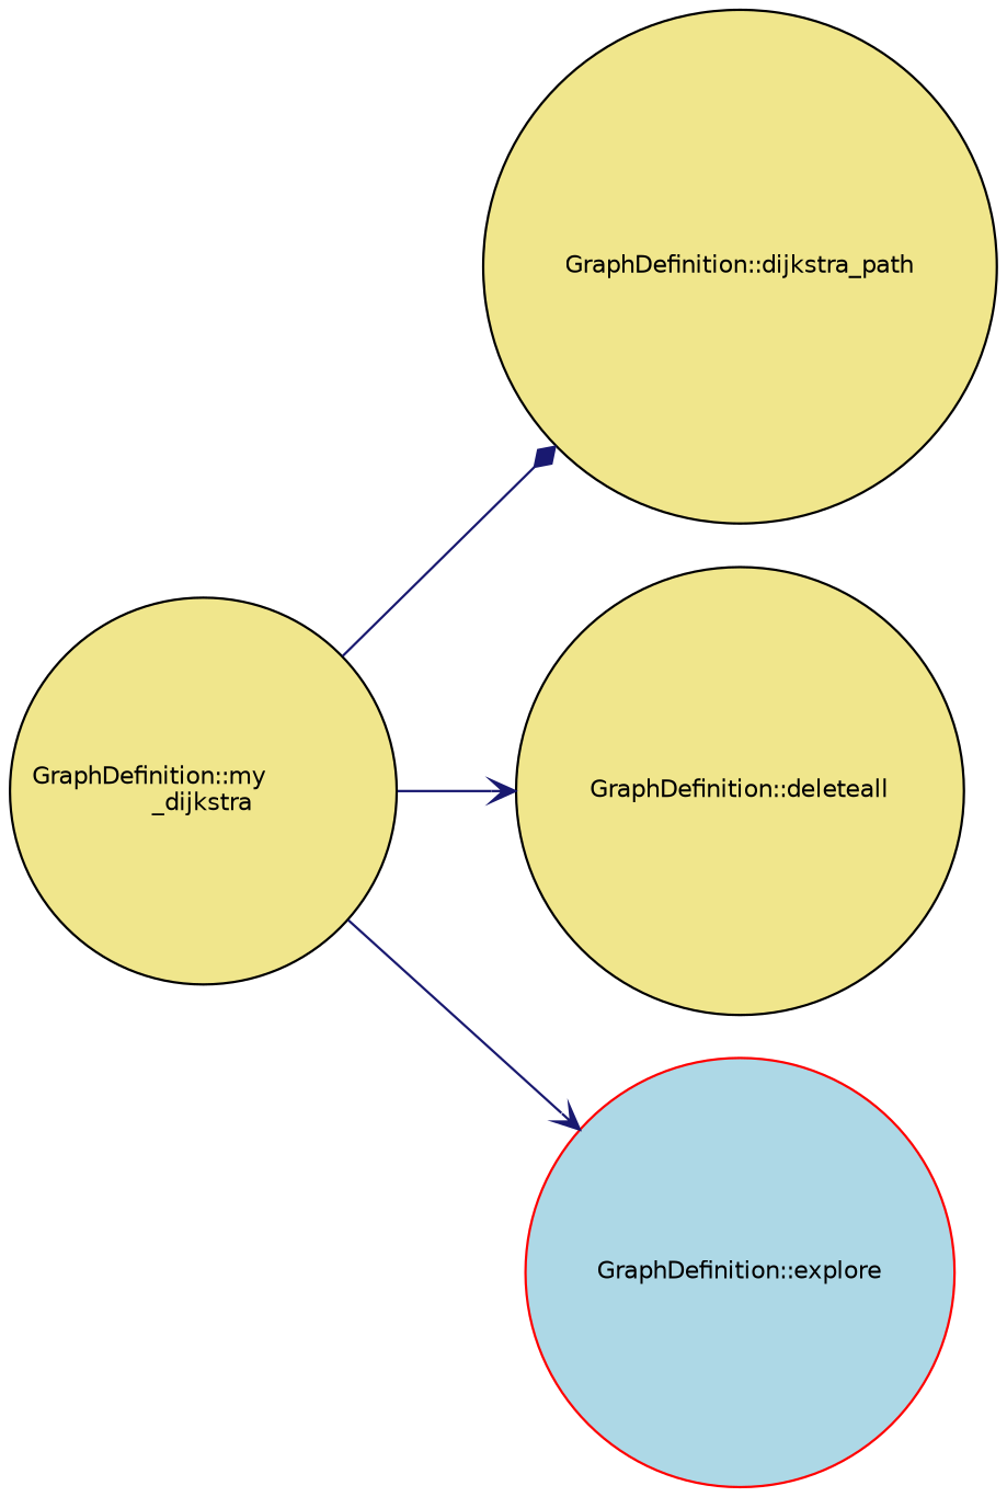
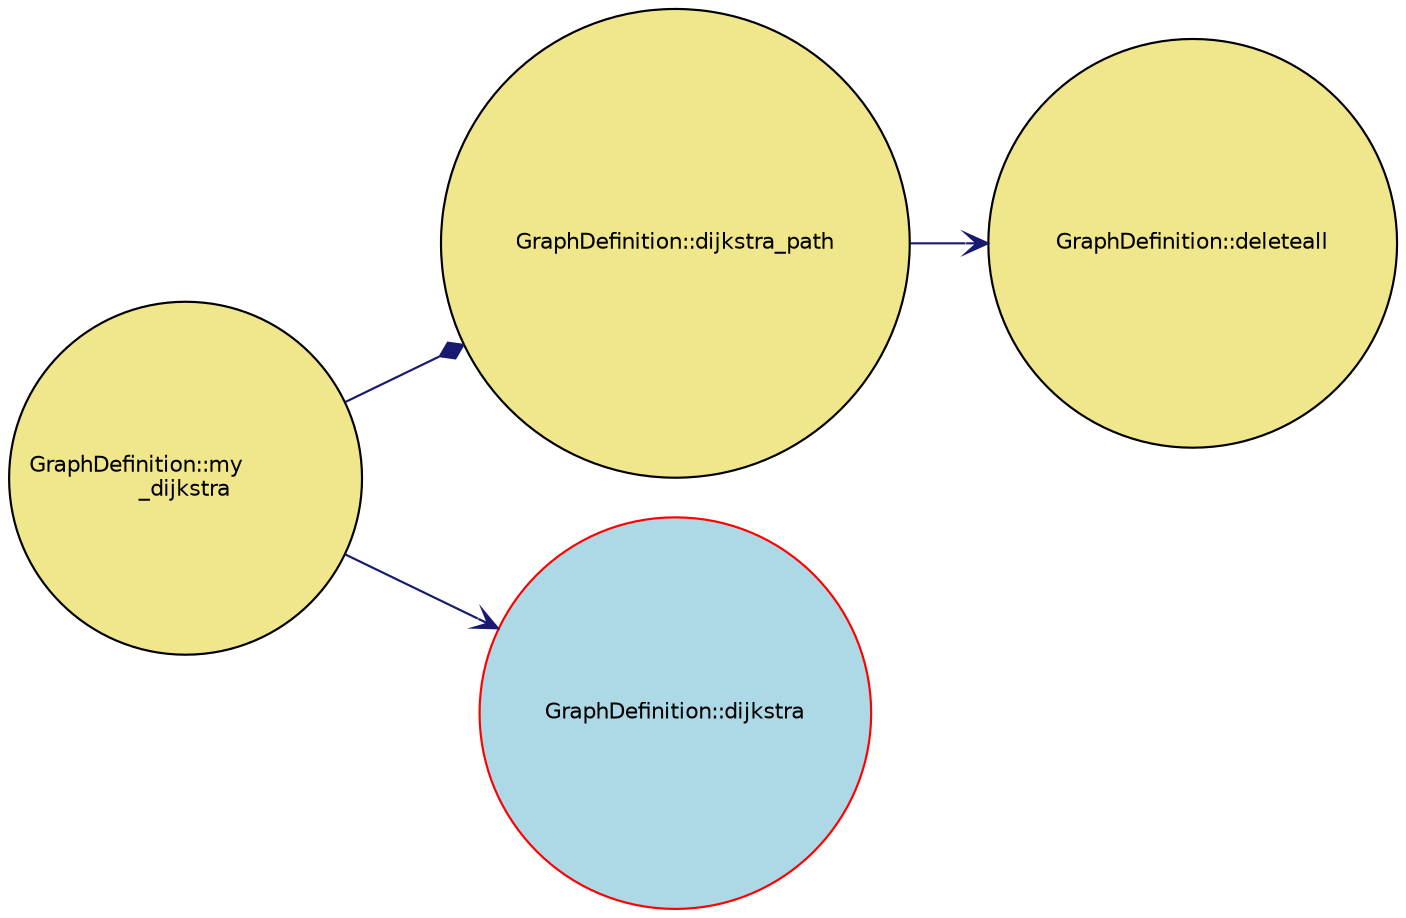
  digraph {
    rankdir=LR
    node [color=black fillcolor=khaki fontname=Helvetica fontsize=10 shape=circle style=filled]
    edge [arrowhead=vee color=midnightblue fontname=Helvetica fontsize=10 labelfontname=Helvetica labelfontsize=10 style=solid]
    n1 [fontcolor=black height=0.2 label="GraphDefinition::my\l_dijkstra" width=0.4]
    n2 [height=0.2 label="GraphDefinition::dijkstra_path" width=0.4]
    n3 [height=0.2 label="GraphDefinition::deleteall" width=0.4]
-   n4 [color=red fillcolor=lightblue height=0.2 label="GraphDefinition::explore" width=0.4]
+   n4 [color=red fillcolor=lightblue height=0.2 label="GraphDefinition::dijkstra" width=0.4]
    n1 -> n2 [arrowhead=diamond]
-   n1 -> n3
+   n2 -> n3
    n1 -> n4
  }
